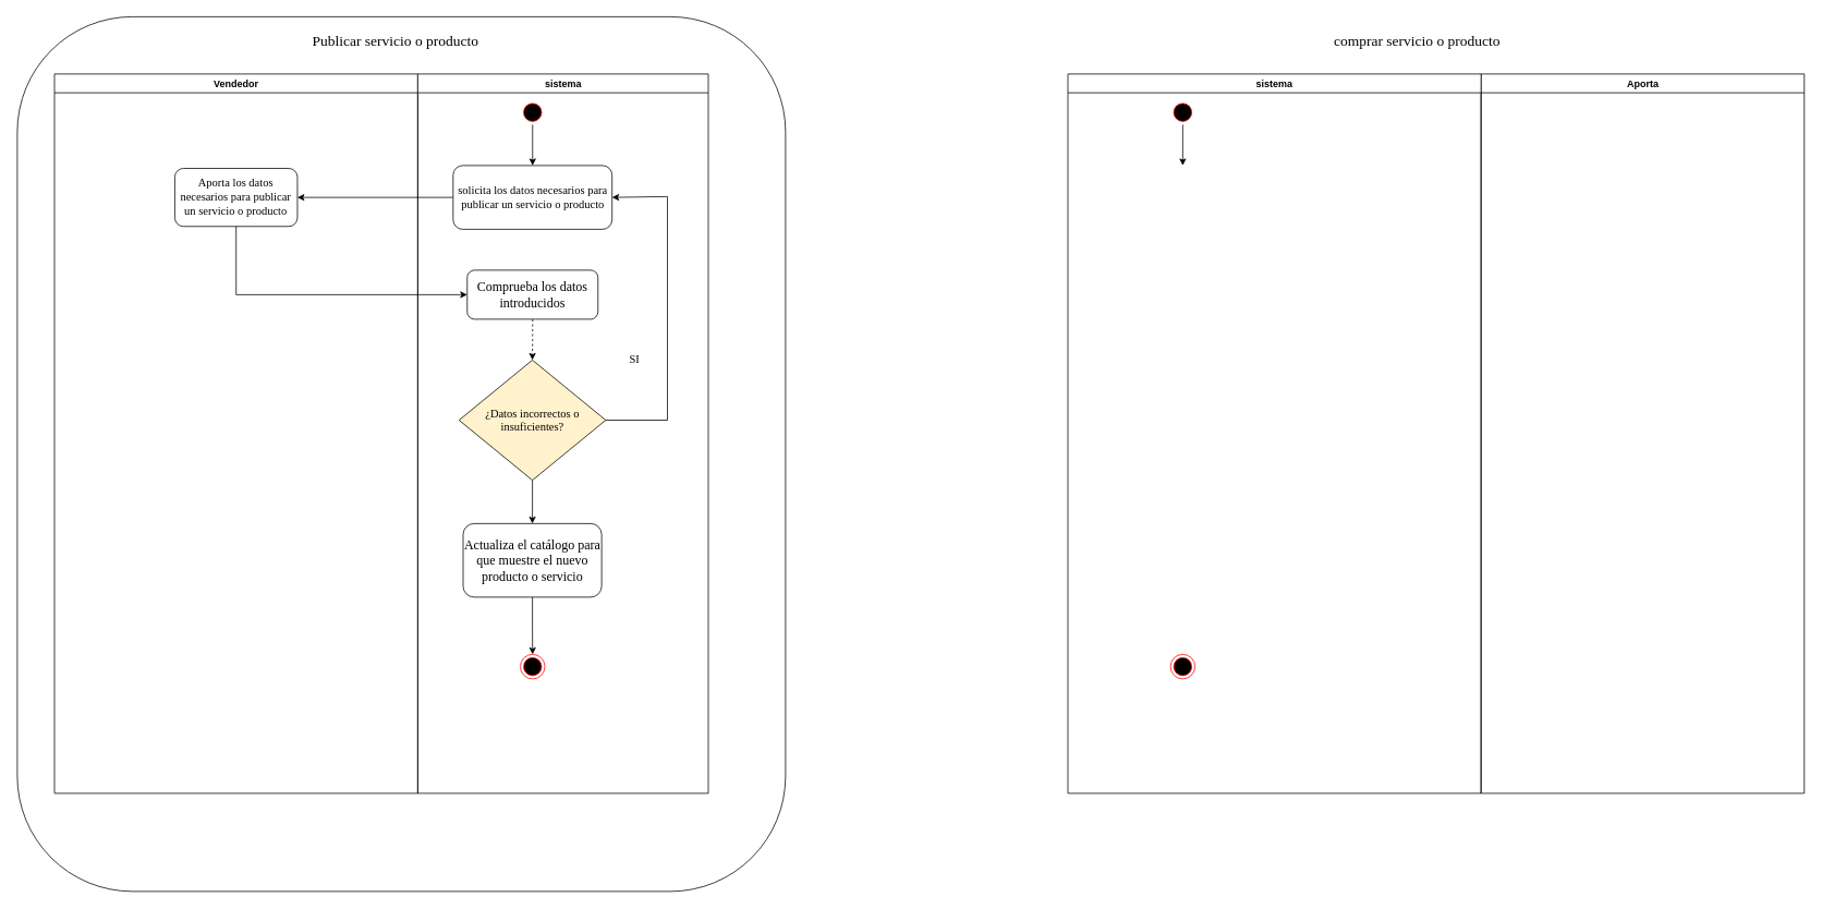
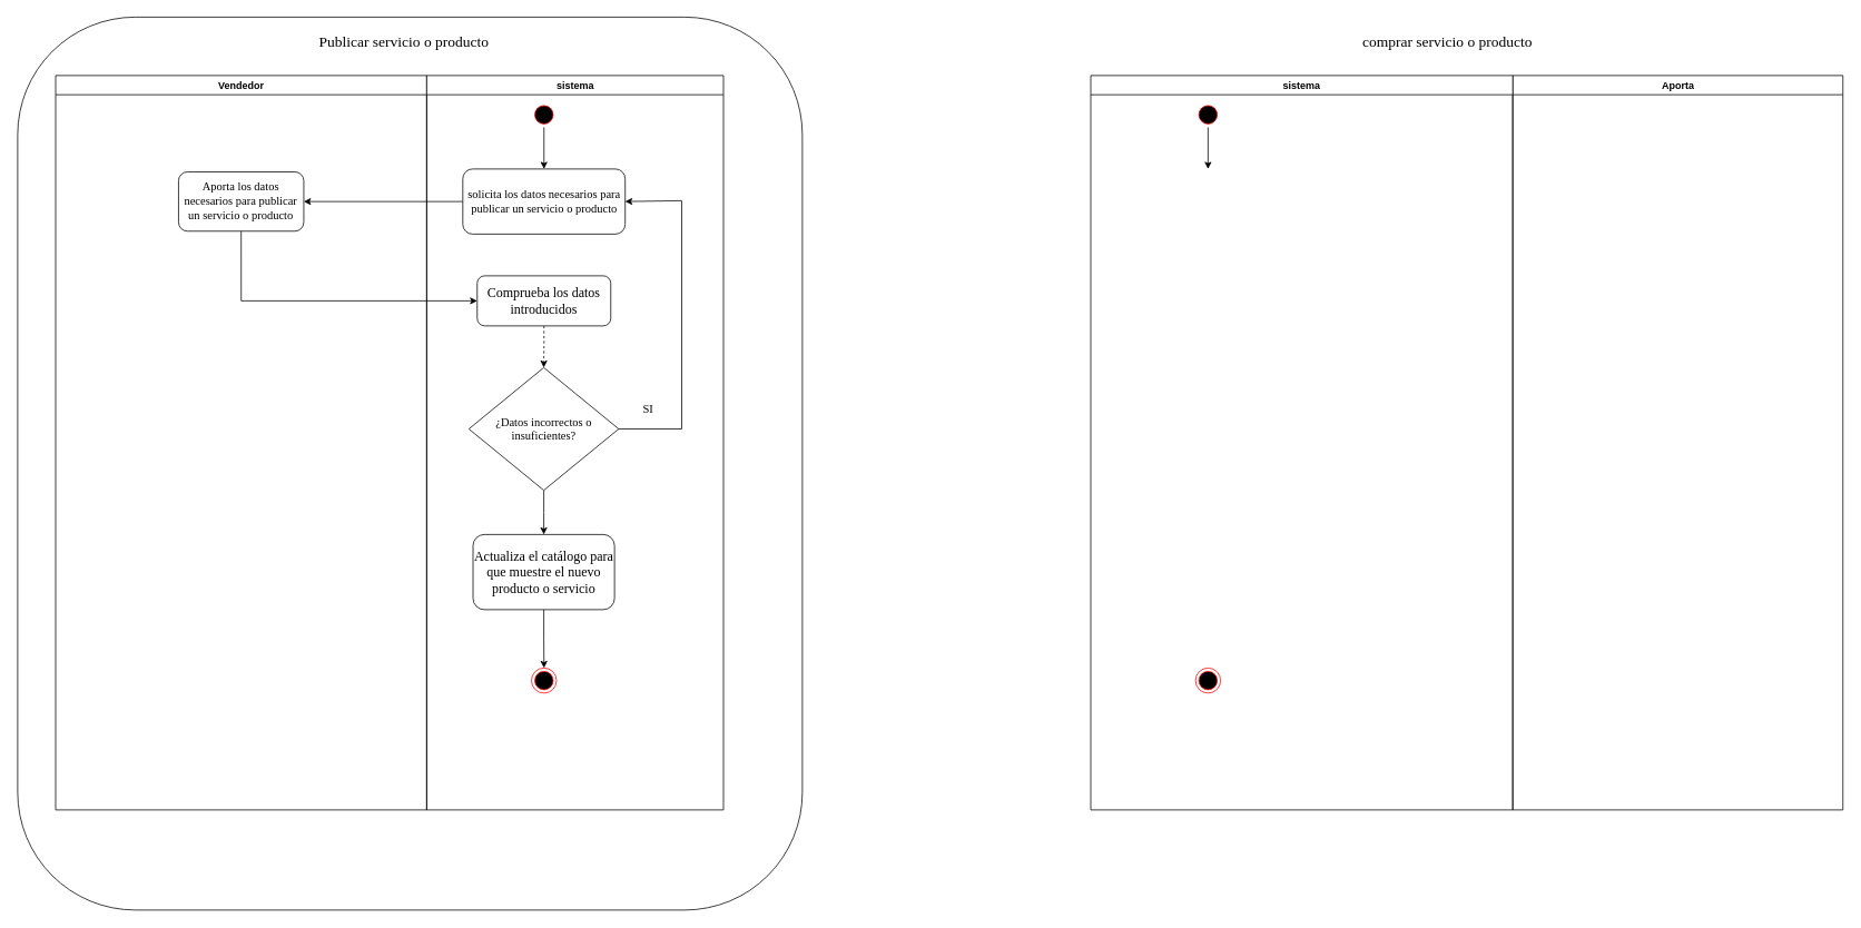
  <mxCell id="0" />
  <mxCell id="1" parent="0" />
  <mxCell id="2" value="Vendedor" style="swimlane;whiteSpace=wrap" parent="1" vertex="1"><mxGeometry y="90" width="444.5" height="880" as="geometry" x="66" /></mxCell>
  <mxCell id="3" value="&lt;font face=&quot;Verdana&quot; style=&quot;font-size: 14px&quot;&gt;Aporta los datos necesarios para&amp;nbsp;&lt;/font&gt;&lt;span style=&quot;font-family: &amp;#34;verdana&amp;#34; ; font-size: 14px&quot;&gt;publicar un servicio o producto&lt;/span&gt;" style="rounded=1;whiteSpace=wrap;html=1;" vertex="1" parent="2"><mxGeometry x="147.25" y="115.5" width="150" height="71" as="geometry" /></mxCell>
  <mxCell id="4" value="sistema" style="swimlane;whiteSpace=wrap" parent="1" vertex="1"><mxGeometry x="510.5" y="90" width="355.5" height="880" as="geometry" /></mxCell>
  <mxCell id="5" value="" style="ellipse;shape=startState;fillColor=#000000;strokeColor=#ff0000;" parent="4" vertex="1"><mxGeometry x="125.5" y="32" width="30" height="30" as="geometry" /></mxCell>
  <mxCell id="6" value="&lt;font face=&quot;Verdana&quot;&gt;&lt;span style=&quot;font-size: 14px&quot;&gt;solicita los datos necesarios para publicar un servicio o producto&lt;/span&gt;&lt;/font&gt;" style="rounded=1;whiteSpace=wrap;html=1;" vertex="1" parent="4"><mxGeometry x="43.25" y="112" width="194.5" height="78" as="geometry" /></mxCell>
  <mxCell id="7" value="" style="endArrow=classic;html=1;exitX=0.5;exitY=1;exitDx=0;exitDy=0;" edge="1" parent="4" source="5" target="6"><mxGeometry width="50" height="50" relative="1" as="geometry"><mxPoint x="53.25" y="161" as="sourcePoint" /><mxPoint x="-64.5" y="161" as="targetPoint" /></mxGeometry></mxCell>
  <mxCell id="8" style="edgeStyle=orthogonalEdgeStyle;rounded=0;orthogonalLoop=1;jettySize=auto;html=1;entryX=0.5;entryY=0;entryDx=0;entryDy=0;dashed=1;" edge="1" parent="4" source="9" target="11"><mxGeometry relative="1" as="geometry" /></mxCell>
  <mxCell id="9" value="&lt;font face=&quot;Verdana&quot; size=&quot;3&quot;&gt;Comprueba los datos introducidos&lt;/font&gt;" style="rounded=1;whiteSpace=wrap;html=1;" vertex="1" parent="4"><mxGeometry x="60.5" y="240" width="160" height="60" as="geometry" /></mxCell>
  <mxCell id="10" style="edgeStyle=orthogonalEdgeStyle;rounded=0;orthogonalLoop=1;jettySize=auto;html=1;entryX=0.5;entryY=0;entryDx=0;entryDy=0;" edge="1" parent="4" source="11" target="15"><mxGeometry relative="1" as="geometry" /></mxCell>
- <mxCell id="11" value="&lt;font face=&quot;Verdana&quot; style=&quot;font-size: 14px&quot;&gt;¿Datos incorrectos o insuficientes?&lt;/font&gt;" style="rhombus;whiteSpace=wrap;html=1;fillColor=#fff2cc;" vertex="1" parent="4"><mxGeometry x="50.5" y="350" width="179.5" height="147" as="geometry" /></mxCell>
+ <mxCell id="11" value="&lt;font face=&quot;Verdana&quot; style=&quot;font-size: 14px&quot;&gt;¿Datos incorrectos o insuficientes?&lt;/font&gt;" style="rhombus;whiteSpace=wrap;html=1;" vertex="1" parent="4"><mxGeometry x="50.5" y="350" width="179.5" height="147" as="geometry" /></mxCell>
  <mxCell id="12" style="edgeStyle=orthogonalEdgeStyle;rounded=0;orthogonalLoop=1;jettySize=auto;html=1;entryX=1;entryY=0.5;entryDx=0;entryDy=0;" edge="1" parent="4" source="11" target="6"><mxGeometry relative="1" as="geometry"><mxPoint x="295.5" y="150" as="targetPoint" /><Array as="points"><mxPoint x="305.5" y="424" /><mxPoint x="305.5" y="150" /></Array></mxGeometry></mxCell>
- <mxCell id="13" value="&lt;font face=&quot;Verdana&quot; style=&quot;font-size: 14px&quot;&gt;SI&lt;/font&gt;" style="text;html=1;strokeColor=none;fillColor=none;align=center;verticalAlign=middle;whiteSpace=wrap;rounded=0;" vertex="1" parent="4"><mxGeometry x="245.5" y="340" width="40" height="20" as="geometry" /></mxCell>
+ <mxCell id="13" value="&lt;font face=&quot;Verdana&quot; style=&quot;font-size: 14px&quot;&gt;SI&lt;/font&gt;" style="text;html=1;strokeColor=none;fillColor=none;align=center;verticalAlign=middle;whiteSpace=wrap;rounded=0;" vertex="1" parent="4"><mxGeometry x="245.5" y="390" width="40" height="20" as="geometry" /></mxCell>
  <mxCell id="14" style="edgeStyle=orthogonalEdgeStyle;rounded=0;orthogonalLoop=1;jettySize=auto;html=1;entryX=0.5;entryY=0;entryDx=0;entryDy=0;" edge="1" parent="4" source="15" target="16"><mxGeometry relative="1" as="geometry" /></mxCell>
  <mxCell id="15" value="&lt;font face=&quot;Verdana&quot; size=&quot;3&quot;&gt;Actualiza el catálogo para que muestre el nuevo producto o servicio&lt;/font&gt;" style="rounded=1;whiteSpace=wrap;html=1;" vertex="1" parent="4"><mxGeometry x="55.5" y="550" width="169.5" height="90" as="geometry" /></mxCell>
  <mxCell id="16" value="" style="ellipse;shape=endState;fillColor=#000000;strokeColor=#ff0000" vertex="1" parent="4"><mxGeometry x="125.5" y="710" width="30" height="30" as="geometry" /></mxCell>
  <mxCell id="17" value="" style="rounded=1;whiteSpace=wrap;html=1;fillColor=none;" vertex="1" parent="4"><mxGeometry x="-490" y="-70" width="940" height="1070" as="geometry" /></mxCell>
  <mxCell id="18" value="Aporta" style="swimlane;whiteSpace=wrap" parent="1" vertex="1"><mxGeometry x="1811.5" y="90" width="395.5" height="880" as="geometry" /></mxCell>
  <mxCell id="19" value="" style="endArrow=classic;html=1;exitX=0;exitY=0.5;exitDx=0;exitDy=0;entryX=1;entryY=0.5;entryDx=0;entryDy=0;" edge="1" parent="1" source="6" target="3"><mxGeometry width="50" height="50" relative="1" as="geometry"><mxPoint x="686" y="480" as="sourcePoint" /><mxPoint x="436" y="241" as="targetPoint" /></mxGeometry></mxCell>
  <mxCell id="20" style="edgeStyle=orthogonalEdgeStyle;rounded=0;orthogonalLoop=1;jettySize=auto;html=1;exitX=0.5;exitY=1;exitDx=0;exitDy=0;entryX=0;entryY=0.5;entryDx=0;entryDy=0;" edge="1" parent="1" source="3" target="9"><mxGeometry relative="1" as="geometry"><mxPoint x="556" y="360" as="targetPoint" /><Array as="points"><mxPoint x="288" y="360" /></Array></mxGeometry></mxCell>
  <mxCell id="21" value="&lt;font face=&quot;Verdana&quot; style=&quot;font-size: 18px&quot;&gt;Publicar servicio o producto&lt;/font&gt;" style="text;html=1;strokeColor=none;fillColor=none;align=center;verticalAlign=middle;whiteSpace=wrap;rounded=0;" vertex="1" parent="1"><mxGeometry x="336" y="40" width="295" height="20" as="geometry" /></mxCell>
  <mxCell id="22" value="&lt;font face=&quot;Verdana&quot; style=&quot;font-size: 18px&quot;&gt;comprar servicio o producto&lt;/font&gt;" style="text;html=1;strokeColor=none;fillColor=none;align=center;verticalAlign=middle;whiteSpace=wrap;rounded=0;" vertex="1" parent="1"><mxGeometry x="1586" y="40" width="295" height="20" as="geometry" /></mxCell>
  <mxCell id="23" value="sistema" style="swimlane;whiteSpace=wrap" vertex="1" parent="1"><mxGeometry x="1306" y="90" width="505.5" height="880" as="geometry" /></mxCell>
  <mxCell id="24" value="" style="ellipse;shape=startState;fillColor=#000000;strokeColor=#ff0000;" vertex="1" parent="23"><mxGeometry x="125.5" y="32" width="30" height="30" as="geometry" /></mxCell>
  <mxCell id="25" value="" style="endArrow=classic;html=1;exitX=0.5;exitY=1;exitDx=0;exitDy=0;" edge="1" parent="23" source="24"><mxGeometry width="50" height="50" relative="1" as="geometry"><mxPoint x="53.25" y="161" as="sourcePoint" /><mxPoint x="140.5" y="112" as="targetPoint" /></mxGeometry></mxCell>
  <mxCell id="26" value="" style="ellipse;shape=endState;fillColor=#000000;strokeColor=#ff0000" vertex="1" parent="23"><mxGeometry x="125.5" y="710" width="30" height="30" as="geometry" /></mxCell>
